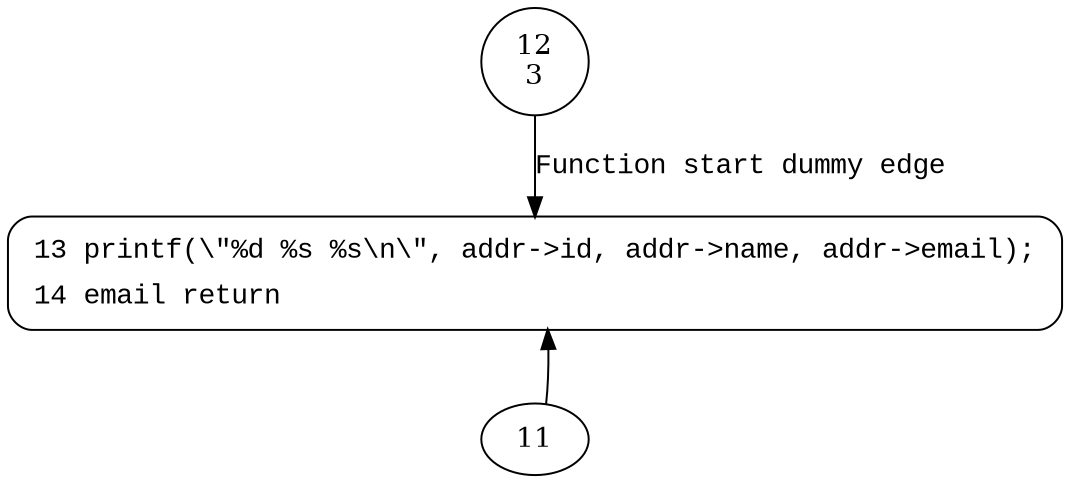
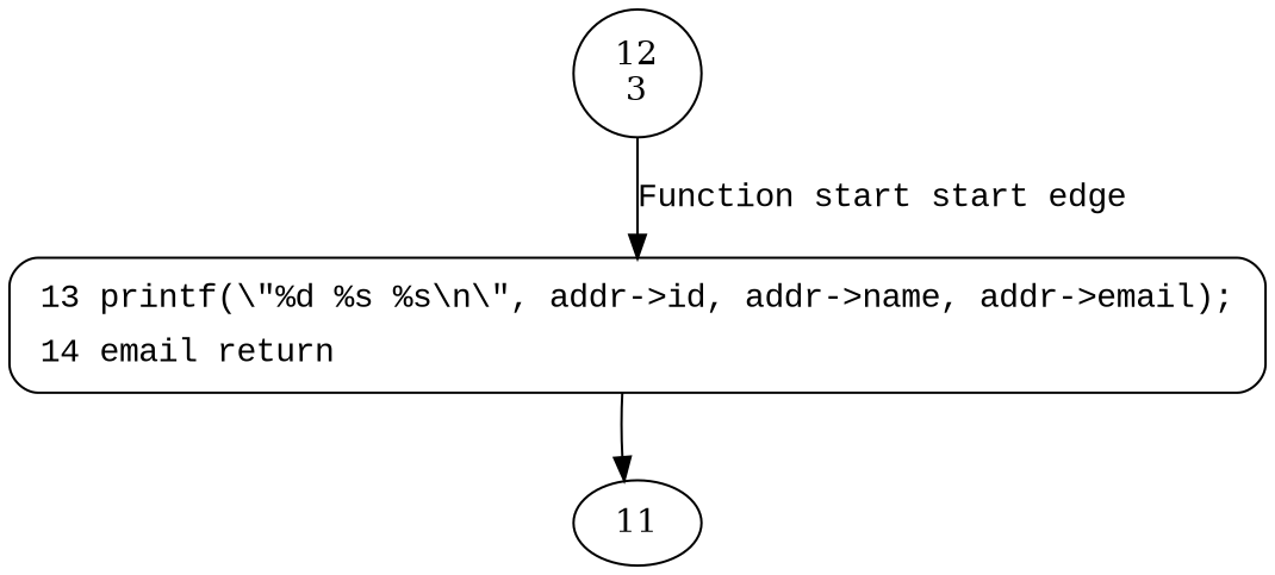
  digraph {
    n1 [label="12\n3" shape=circle]
    n2 [fillcolor=white fontname="Courier New" label=<<table border="0" cellborder="0" cellpadding="3" bgcolor="white"><tr><td align="right">13</td><td align="left">printf(\"%d %s %s\n\", addr-&gt;id, addr-&gt;name, addr-&gt;email);</td></tr><tr><td align="right">14</td><td align="left">email return</td></tr></table>> penwidth=1 shape=Mrecord style="filled,bold"]
    11
-   n1 -> n2 [fontname="Courier New" label="Function start dummy edge"]
-   11 -> n2
+   n1 -> n2 [fontname="Courier New" label="Function start start edge"]
+   n2 -> 11
  }
